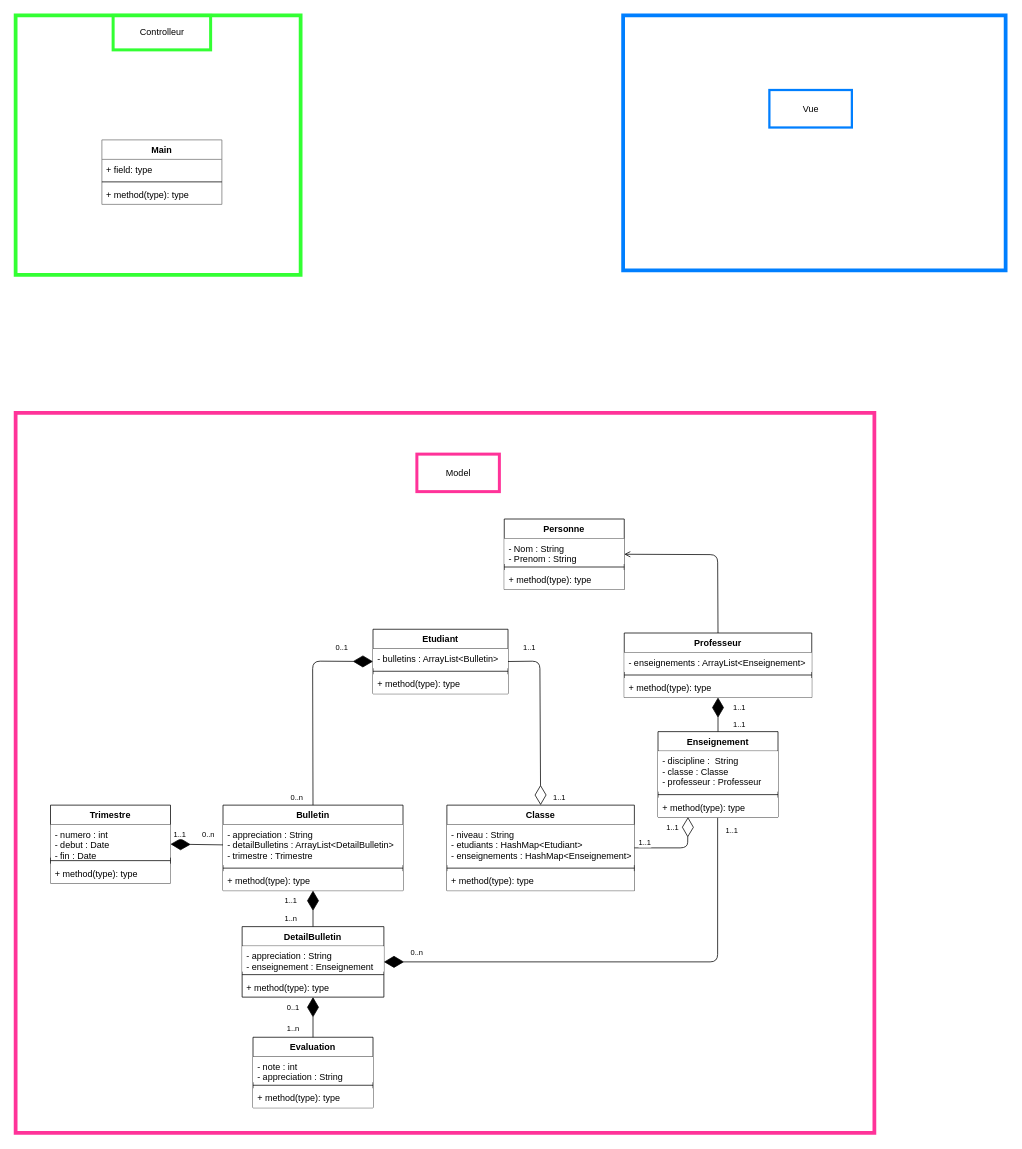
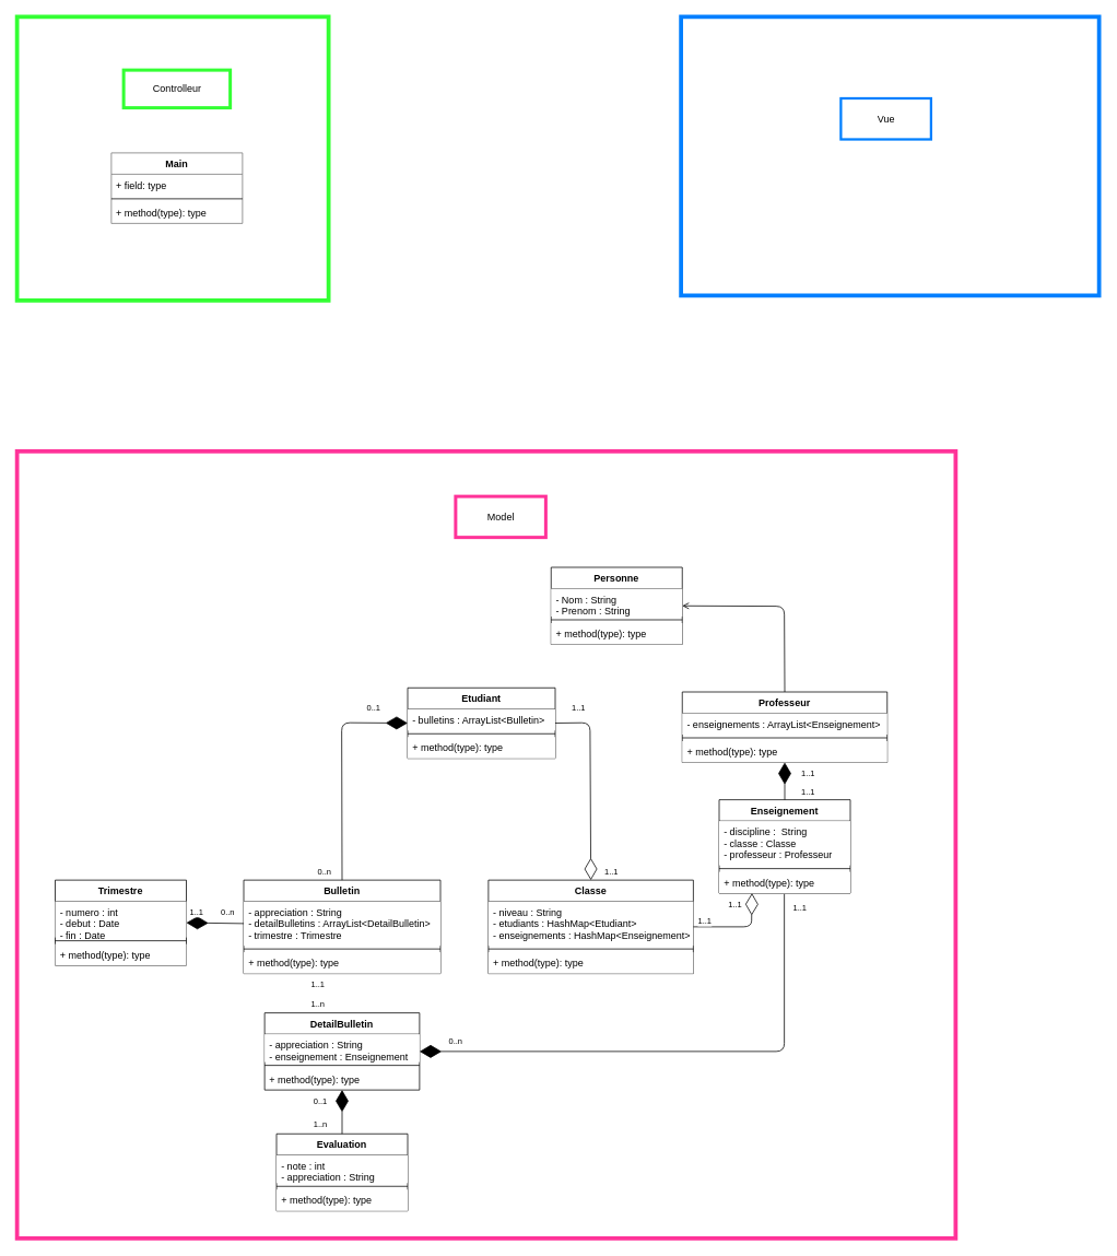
  <mxCell id="0" />
  <mxCell id="1" parent="0" />
  <mxCell id="2" value="Personne" style="swimlane;fontStyle=1;align=center;verticalAlign=top;childLayout=stackLayout;horizontal=1;startSize=26;horizontalStack=0;resizeParent=1;resizeParentMax=0;resizeLast=0;collapsible=1;marginBottom=0;" vertex="1" parent="1"><mxGeometry x="671.5" y="691.5" width="160" height="94" as="geometry" /></mxCell>
  <mxCell id="3" value="- Nom : String&#10;- Prenom : String&#10;" style="text;strokeColor=none;fillColor=#ffffff;align=left;verticalAlign=top;spacingLeft=4;spacingRight=4;overflow=hidden;rotatable=0;points=[[0,0.5],[1,0.5]];portConstraint=eastwest;" vertex="1" parent="2"><mxGeometry y="26" width="160" height="34" as="geometry" /></mxCell>
  <mxCell id="4" value="" style="line;strokeWidth=1;fillColor=none;align=left;verticalAlign=middle;spacingTop=-1;spacingLeft=3;spacingRight=3;rotatable=0;labelPosition=right;points=[];portConstraint=eastwest;" vertex="1" parent="2"><mxGeometry y="60" width="160" height="8" as="geometry" /></mxCell>
  <mxCell id="5" value="+ method(type): type" style="text;strokeColor=none;fillColor=#ffffff;align=left;verticalAlign=top;spacingLeft=4;spacingRight=4;overflow=hidden;rotatable=0;points=[[0,0.5],[1,0.5]];portConstraint=eastwest;" vertex="1" parent="2"><mxGeometry y="68" width="160" height="26" as="geometry" /></mxCell>
  <mxCell id="6" value="Etudiant" style="swimlane;fontStyle=1;align=center;verticalAlign=top;childLayout=stackLayout;horizontal=1;startSize=26;horizontalStack=0;resizeParent=1;resizeParentMax=0;resizeLast=0;collapsible=1;marginBottom=0;" vertex="1" parent="1"><mxGeometry x="496.5" y="838.5" width="180" height="86" as="geometry" /></mxCell>
  <mxCell id="7" value="- bulletins : ArrayList&lt;Bulletin&gt;" style="text;strokeColor=none;fillColor=#ffffff;align=left;verticalAlign=top;spacingLeft=4;spacingRight=4;overflow=hidden;rotatable=0;points=[[0,0.5],[1,0.5]];portConstraint=eastwest;" vertex="1" parent="6"><mxGeometry y="26" width="180" height="26" as="geometry" /></mxCell>
  <mxCell id="8" value="" style="line;strokeWidth=1;fillColor=none;align=left;verticalAlign=middle;spacingTop=-1;spacingLeft=3;spacingRight=3;rotatable=0;labelPosition=right;points=[];portConstraint=eastwest;" vertex="1" parent="6"><mxGeometry y="52" width="180" height="8" as="geometry" /></mxCell>
  <mxCell id="9" value="+ method(type): type" style="text;strokeColor=none;fillColor=#ffffff;align=left;verticalAlign=top;spacingLeft=4;spacingRight=4;overflow=hidden;rotatable=0;points=[[0,0.5],[1,0.5]];portConstraint=eastwest;" vertex="1" parent="6"><mxGeometry y="60" width="180" height="26" as="geometry" /></mxCell>
  <mxCell id="10" value="Professeur" style="swimlane;fontStyle=1;align=center;verticalAlign=top;childLayout=stackLayout;horizontal=1;startSize=26;horizontalStack=0;resizeParent=1;resizeParentMax=0;resizeLast=0;collapsible=1;marginBottom=0;" vertex="1" parent="1"><mxGeometry x="831.5" y="843.5" width="250" height="86" as="geometry" /></mxCell>
  <mxCell id="11" value="- enseignements : ArrayList&lt;Enseignement&gt;" style="text;strokeColor=none;fillColor=#ffffff;align=left;verticalAlign=top;spacingLeft=4;spacingRight=4;overflow=hidden;rotatable=0;points=[[0,0.5],[1,0.5]];portConstraint=eastwest;" vertex="1" parent="10"><mxGeometry y="26" width="250" height="26" as="geometry" /></mxCell>
  <mxCell id="12" value="" style="line;strokeWidth=1;fillColor=none;align=left;verticalAlign=middle;spacingTop=-1;spacingLeft=3;spacingRight=3;rotatable=0;labelPosition=right;points=[];portConstraint=eastwest;" vertex="1" parent="10"><mxGeometry y="52" width="250" height="8" as="geometry" /></mxCell>
  <mxCell id="13" value="+ method(type): type" style="text;strokeColor=none;fillColor=#ffffff;align=left;verticalAlign=top;spacingLeft=4;spacingRight=4;overflow=hidden;rotatable=0;points=[[0,0.5],[1,0.5]];portConstraint=eastwest;" vertex="1" parent="10"><mxGeometry y="60" width="250" height="26" as="geometry" /></mxCell>
  <mxCell id="14" value="Enseignement" style="swimlane;fontStyle=1;align=center;verticalAlign=top;childLayout=stackLayout;horizontal=1;startSize=26;horizontalStack=0;resizeParent=1;resizeParentMax=0;resizeLast=0;collapsible=1;marginBottom=0;" vertex="1" parent="1"><mxGeometry x="876.5" y="975" width="160" height="114" as="geometry" /></mxCell>
  <mxCell id="15" value="- discipline :  String&#10;- classe : Classe&#10;- professeur : Professeur&#10;&#10;" style="text;strokeColor=none;fillColor=#ffffff;align=left;verticalAlign=top;spacingLeft=4;spacingRight=4;overflow=hidden;rotatable=0;points=[[0,0.5],[1,0.5]];portConstraint=eastwest;" vertex="1" parent="14"><mxGeometry y="26" width="160" height="54" as="geometry" /></mxCell>
  <mxCell id="16" value="" style="line;strokeWidth=1;fillColor=none;align=left;verticalAlign=middle;spacingTop=-1;spacingLeft=3;spacingRight=3;rotatable=0;labelPosition=right;points=[];portConstraint=eastwest;" vertex="1" parent="14"><mxGeometry y="80" width="160" height="8" as="geometry" /></mxCell>
  <mxCell id="17" value="+ method(type): type" style="text;strokeColor=none;fillColor=#ffffff;align=left;verticalAlign=top;spacingLeft=4;spacingRight=4;overflow=hidden;rotatable=0;points=[[0,0.5],[1,0.5]];portConstraint=eastwest;" vertex="1" parent="14"><mxGeometry y="88" width="160" height="26" as="geometry" /></mxCell>
  <mxCell id="18" value="Classe" style="swimlane;fontStyle=1;align=center;verticalAlign=top;childLayout=stackLayout;horizontal=1;startSize=26;horizontalStack=0;resizeParent=1;resizeParentMax=0;resizeLast=0;collapsible=1;marginBottom=0;" vertex="1" parent="1"><mxGeometry x="595" y="1073" width="250" height="114" as="geometry" /></mxCell>
  <mxCell id="19" value="- niveau : String&#10;- etudiants : HashMap&lt;Etudiant&gt;&#10;- enseignements : HashMap&lt;Enseignement&gt;&#10;" style="text;align=left;verticalAlign=top;spacingLeft=4;spacingRight=4;overflow=hidden;rotatable=0;points=[[0,0.5],[1,0.5]];portConstraint=eastwest;fillColor=#ffffff;" vertex="1" parent="18"><mxGeometry y="26" width="250" height="54" as="geometry" /></mxCell>
  <mxCell id="20" value="" style="line;strokeWidth=1;fillColor=none;align=left;verticalAlign=middle;spacingTop=-1;spacingLeft=3;spacingRight=3;rotatable=0;labelPosition=right;points=[];portConstraint=eastwest;" vertex="1" parent="18"><mxGeometry y="80" width="250" height="8" as="geometry" /></mxCell>
  <mxCell id="21" value="+ method(type): type" style="text;strokeColor=none;fillColor=#ffffff;align=left;verticalAlign=top;spacingLeft=4;spacingRight=4;overflow=hidden;rotatable=0;points=[[0,0.5],[1,0.5]];portConstraint=eastwest;" vertex="1" parent="18"><mxGeometry y="88" width="250" height="26" as="geometry" /></mxCell>
  <mxCell id="22" value="Trimestre" style="swimlane;fontStyle=1;align=center;verticalAlign=top;childLayout=stackLayout;horizontal=1;startSize=26;horizontalStack=0;resizeParent=1;resizeParentMax=0;resizeLast=0;collapsible=1;marginBottom=0;" vertex="1" parent="1"><mxGeometry x="66.5" y="1073" width="160" height="104" as="geometry" /></mxCell>
  <mxCell id="23" value="- numero : int&#10;- debut : Date&#10;- fin : Date&#10;" style="text;strokeColor=none;fillColor=#ffffff;align=left;verticalAlign=top;spacingLeft=4;spacingRight=4;overflow=hidden;rotatable=0;points=[[0,0.5],[1,0.5]];portConstraint=eastwest;" vertex="1" parent="22"><mxGeometry y="26" width="160" height="44" as="geometry" /></mxCell>
  <mxCell id="24" value="" style="line;strokeWidth=1;fillColor=none;align=left;verticalAlign=middle;spacingTop=-1;spacingLeft=3;spacingRight=3;rotatable=0;labelPosition=right;points=[];portConstraint=eastwest;" vertex="1" parent="22"><mxGeometry y="70" width="160" height="8" as="geometry" /></mxCell>
  <mxCell id="25" value="+ method(type): type" style="text;strokeColor=none;fillColor=#ffffff;align=left;verticalAlign=top;spacingLeft=4;spacingRight=4;overflow=hidden;rotatable=0;points=[[0,0.5],[1,0.5]];portConstraint=eastwest;" vertex="1" parent="22"><mxGeometry y="78" width="160" height="26" as="geometry" /></mxCell>
  <mxCell id="26" value="Bulletin" style="swimlane;fontStyle=1;align=center;verticalAlign=top;childLayout=stackLayout;horizontal=1;startSize=26;horizontalStack=0;resizeParent=1;resizeParentMax=0;resizeLast=0;collapsible=1;marginBottom=0;" vertex="1" parent="1"><mxGeometry x="296.5" y="1073" width="240" height="114" as="geometry" /></mxCell>
  <mxCell id="27" value="- appreciation : String&#10;- detailBulletins : ArrayList&lt;DetailBulletin&gt;&#10;- trimestre : Trimestre&#10;" style="text;strokeColor=none;fillColor=#ffffff;align=left;verticalAlign=top;spacingLeft=4;spacingRight=4;overflow=hidden;rotatable=0;points=[[0,0.5],[1,0.5]];portConstraint=eastwest;" vertex="1" parent="26"><mxGeometry y="26" width="240" height="54" as="geometry" /></mxCell>
  <mxCell id="28" value="" style="line;strokeWidth=1;fillColor=none;align=left;verticalAlign=middle;spacingTop=-1;spacingLeft=3;spacingRight=3;rotatable=0;labelPosition=right;points=[];portConstraint=eastwest;" vertex="1" parent="26"><mxGeometry y="80" width="240" height="8" as="geometry" /></mxCell>
  <mxCell id="29" value="+ method(type): type" style="text;strokeColor=none;fillColor=#ffffff;align=left;verticalAlign=top;spacingLeft=4;spacingRight=4;overflow=hidden;rotatable=0;points=[[0,0.5],[1,0.5]];portConstraint=eastwest;" vertex="1" parent="26"><mxGeometry y="88" width="240" height="26" as="geometry" /></mxCell>
  <mxCell id="30" value="Evaluation" style="swimlane;fontStyle=1;align=center;verticalAlign=top;childLayout=stackLayout;horizontal=1;startSize=26;horizontalStack=0;resizeParent=1;resizeParentMax=0;resizeLast=0;collapsible=1;marginBottom=0;" vertex="1" parent="1"><mxGeometry x="336.5" y="1382.5" width="160" height="94" as="geometry" /></mxCell>
  <mxCell id="31" value="- note : int&#10;- appreciation : String&#10;" style="text;strokeColor=none;fillColor=#ffffff;align=left;verticalAlign=top;spacingLeft=4;spacingRight=4;overflow=hidden;rotatable=0;points=[[0,0.5],[1,0.5]];portConstraint=eastwest;" vertex="1" parent="30"><mxGeometry y="26" width="160" height="34" as="geometry" /></mxCell>
  <mxCell id="32" value="" style="line;strokeWidth=1;fillColor=none;align=left;verticalAlign=middle;spacingTop=-1;spacingLeft=3;spacingRight=3;rotatable=0;labelPosition=right;points=[];portConstraint=eastwest;" vertex="1" parent="30"><mxGeometry y="60" width="160" height="8" as="geometry" /></mxCell>
  <mxCell id="33" value="+ method(type): type" style="text;strokeColor=none;fillColor=#ffffff;align=left;verticalAlign=top;spacingLeft=4;spacingRight=4;overflow=hidden;rotatable=0;points=[[0,0.5],[1,0.5]];portConstraint=eastwest;" vertex="1" parent="30"><mxGeometry y="68" width="160" height="26" as="geometry" /></mxCell>
  <mxCell id="34" value="DetailBulletin" style="swimlane;fontStyle=1;align=center;verticalAlign=top;childLayout=stackLayout;horizontal=1;startSize=26;horizontalStack=0;resizeParent=1;resizeParentMax=0;resizeLast=0;collapsible=1;marginBottom=0;" vertex="1" parent="1"><mxGeometry x="322" y="1235" width="189" height="94" as="geometry" /></mxCell>
  <mxCell id="35" value="- appreciation : String&#10;- enseignement : Enseignement&#10;" style="text;strokeColor=none;fillColor=#ffffff;align=left;verticalAlign=top;spacingLeft=4;spacingRight=4;overflow=hidden;rotatable=0;points=[[0,0.5],[1,0.5]];portConstraint=eastwest;" vertex="1" parent="34"><mxGeometry y="26" width="189" height="34" as="geometry" /></mxCell>
  <mxCell id="36" value="" style="line;strokeWidth=1;fillColor=#ffffff;align=left;verticalAlign=middle;spacingTop=-1;spacingLeft=3;spacingRight=3;rotatable=0;labelPosition=right;points=[];portConstraint=eastwest;" vertex="1" parent="34"><mxGeometry y="60" width="189" height="8" as="geometry" /></mxCell>
  <mxCell id="37" value="+ method(type): type" style="text;strokeColor=none;fillColor=none;align=left;verticalAlign=top;spacingLeft=4;spacingRight=4;overflow=hidden;rotatable=0;points=[[0,0.5],[1,0.5]];portConstraint=eastwest;" vertex="1" parent="34"><mxGeometry y="68" width="189" height="26" as="geometry" /></mxCell>
  <mxCell id="38" value="" style="rounded=0;whiteSpace=wrap;html=1;fillColor=none;strokeColor=#FF3399;strokeWidth=5;" vertex="1" parent="1"><mxGeometry x="20" y="550" width="1145" height="960" as="geometry" /></mxCell>
  <mxCell id="39" value="" style="rounded=0;whiteSpace=wrap;html=1;strokeColor=#007FFF;strokeWidth=5;fillColor=none;" vertex="1" parent="1"><mxGeometry x="830" y="20" width="510" height="340" as="geometry" /></mxCell>
  <mxCell id="40" value="" style="rounded=0;whiteSpace=wrap;html=1;fillColor=none;strokeColor=#33FF33;strokeWidth=5;" vertex="1" parent="1"><mxGeometry x="20" y="20" width="380" height="346" as="geometry" /></mxCell>
- <mxCell id="41" value="Controlleur" style="html=1;strokeColor=#33FF33;strokeWidth=4;fillColor=none;" vertex="1" parent="1"><mxGeometry x="150" y="20" width="130" height="46" as="geometry" /></mxCell>
+ <mxCell id="41" value="Controlleur" style="html=1;strokeColor=#33FF33;strokeWidth=4;fillColor=none;" vertex="1" parent="1"><mxGeometry x="150" y="85" width="130" height="46" as="geometry" /></mxCell>
  <mxCell id="42" value="Vue" style="html=1;strokeColor=#007FFF;strokeWidth=3;fillColor=none;" vertex="1" parent="1"><mxGeometry x="1025" y="119.5" width="110" height="50" as="geometry" /></mxCell>
  <mxCell id="43" value="Model" style="html=1;strokeColor=#FF3399;strokeWidth=4;fillColor=none;" vertex="1" parent="1"><mxGeometry x="555" y="605" width="110" height="50" as="geometry" /></mxCell>
  <mxCell id="44" value="Main" style="swimlane;fontStyle=1;align=center;verticalAlign=top;childLayout=stackLayout;horizontal=1;startSize=26;horizontalStack=0;resizeParent=1;resizeParentMax=0;resizeLast=0;collapsible=1;marginBottom=0;strokeColor=#757575;strokeWidth=1;fillColor=none;" vertex="1" parent="1"><mxGeometry x="135" y="186" width="160" height="86" as="geometry" /></mxCell>
  <mxCell id="45" value="+ field: type" style="text;strokeColor=none;fillColor=none;align=left;verticalAlign=top;spacingLeft=4;spacingRight=4;overflow=hidden;rotatable=0;points=[[0,0.5],[1,0.5]];portConstraint=eastwest;" vertex="1" parent="44"><mxGeometry y="26" width="160" height="26" as="geometry" /></mxCell>
  <mxCell id="46" value="" style="line;strokeWidth=1;fillColor=none;align=left;verticalAlign=middle;spacingTop=-1;spacingLeft=3;spacingRight=3;rotatable=0;labelPosition=right;points=[];portConstraint=eastwest;" vertex="1" parent="44"><mxGeometry y="52" width="160" height="8" as="geometry" /></mxCell>
  <mxCell id="47" value="+ method(type): type" style="text;strokeColor=none;fillColor=none;align=left;verticalAlign=top;spacingLeft=4;spacingRight=4;overflow=hidden;rotatable=0;points=[[0,0.5],[1,0.5]];portConstraint=eastwest;" vertex="1" parent="44"><mxGeometry y="60" width="160" height="26" as="geometry" /></mxCell>
  <mxCell id="48" value="" style="endArrow=open;html=1;exitX=0.5;exitY=0;exitDx=0;exitDy=0;entryX=1;entryY=0.5;entryDx=0;entryDy=0;" edge="1" parent="1" source="10" target="2"><mxGeometry width="50" height="50" relative="1" as="geometry"><mxPoint x="641.786" y="849.143" as="sourcePoint" /><mxPoint x="781.5" y="801" as="targetPoint" /><Array as="points"><mxPoint x="956" y="739" /></Array></mxGeometry></mxCell>
  <mxCell id="49" value="" style="endArrow=diamondThin;endFill=1;endSize=24;html=1;exitX=0.5;exitY=0;exitDx=0;exitDy=0;entryX=0;entryY=0.5;entryDx=0;entryDy=0;" edge="1" parent="1" source="26" target="6"><mxGeometry width="160" relative="1" as="geometry"><mxPoint x="541.5" y="962.5" as="sourcePoint" /><mxPoint x="645" y="1000" as="targetPoint" /><Array as="points"><mxPoint x="416" y="881" /></Array></mxGeometry></mxCell>
- <mxCell id="50" value="" style="endArrow=diamondThin;endFill=1;endSize=24;html=1;entryX=0.5;entryY=1;entryDx=0;entryDy=0;exitX=0.5;exitY=0;exitDx=0;exitDy=0;" edge="1" parent="1" source="34" target="26"><mxGeometry width="160" relative="1" as="geometry"><mxPoint x="86.5" y="1423.5" as="sourcePoint" /><mxPoint x="246.5" y="1423.5" as="targetPoint" /></mxGeometry></mxCell>
  <mxCell id="51" value="" style="endArrow=diamondThin;endFill=1;endSize=24;html=1;exitX=0.5;exitY=0;exitDx=0;exitDy=0;" edge="1" parent="1" source="30" target="37"><mxGeometry width="160" relative="1" as="geometry"><mxPoint x="455" y="1340" as="sourcePoint" /><mxPoint x="465" y="1350" as="targetPoint" /><Array as="points" /></mxGeometry></mxCell>
  <mxCell id="52" value="" style="endArrow=diamondThin;endFill=1;endSize=24;html=1;entryX=0.5;entryY=1;entryDx=0;entryDy=0;exitX=0.5;exitY=0;exitDx=0;exitDy=0;" edge="1" parent="1" source="14" target="10"><mxGeometry width="160" relative="1" as="geometry"><mxPoint x="301.5" y="1360" as="sourcePoint" /><mxPoint x="461.5" y="1360" as="targetPoint" /></mxGeometry></mxCell>
  <mxCell id="53" value="" style="endArrow=diamondThin;endFill=0;endSize=24;html=1;exitX=1;exitY=0.5;exitDx=0;exitDy=0;entryX=0.5;entryY=0;entryDx=0;entryDy=0;" edge="1" parent="1" source="6" target="18"><mxGeometry width="160" relative="1" as="geometry"><mxPoint x="695" y="1030" as="sourcePoint" /><mxPoint x="795" y="1050" as="targetPoint" /><Array as="points"><mxPoint x="719" y="881" /></Array></mxGeometry></mxCell>
  <mxCell id="54" value="" style="endArrow=diamondThin;endFill=1;endSize=24;html=1;exitX=0;exitY=0.5;exitDx=0;exitDy=0;entryX=1;entryY=0.5;entryDx=0;entryDy=0;" edge="1" parent="1" source="27" target="22"><mxGeometry width="160" relative="1" as="geometry"><mxPoint x="76.5" y="1453.5" as="sourcePoint" /><mxPoint x="251.5" y="1133.5" as="targetPoint" /></mxGeometry></mxCell>
  <mxCell id="55" value="" style="endArrow=diamondThin;endFill=0;endSize=24;html=1;entryX=0.25;entryY=1;entryDx=0;entryDy=0;exitX=1;exitY=0.5;exitDx=0;exitDy=0;" edge="1" parent="1" source="18" target="14"><mxGeometry width="160" relative="1" as="geometry"><mxPoint x="1002" y="1150" as="sourcePoint" /><mxPoint x="665" y="1450" as="targetPoint" /><Array as="points"><mxPoint x="916" y="1130" /></Array></mxGeometry></mxCell>
  <mxCell id="56" value="" style="endArrow=diamondThin;endFill=1;endSize=24;html=1;entryX=1;entryY=0.5;entryDx=0;entryDy=0;" edge="1" parent="1" target="34"><mxGeometry width="160" relative="1" as="geometry"><mxPoint x="956" y="1090" as="sourcePoint" /><mxPoint x="365" y="1500" as="targetPoint" /><Array as="points"><mxPoint x="956" y="1282" /></Array></mxGeometry></mxCell>
  <mxCell id="57" value="0..1" style="resizable=0;html=1;align=left;verticalAlign=top;labelBackgroundColor=#ffffff;fontSize=10;" connectable="0" vertex="1" parent="1"><mxGeometry x="445" y="850" as="geometry" /></mxCell>
  <mxCell id="58" value="0..n" style="resizable=0;html=1;align=left;verticalAlign=top;labelBackgroundColor=#ffffff;fontSize=10;" connectable="0" vertex="1" parent="1"><mxGeometry x="385" y="1050" as="geometry" /></mxCell>
  <mxCell id="59" value="1..1" style="resizable=0;html=1;align=left;verticalAlign=top;labelBackgroundColor=#ffffff;fontSize=10;" connectable="0" vertex="1" parent="1"><mxGeometry x="695" y="850" as="geometry" /></mxCell>
  <mxCell id="60" value="1..1" style="resizable=0;html=1;align=left;verticalAlign=top;labelBackgroundColor=#ffffff;fontSize=10;" connectable="0" vertex="1" parent="1"><mxGeometry x="735" y="1050" as="geometry" /></mxCell>
  <mxCell id="61" value="1..1" style="resizable=0;html=1;align=left;verticalAlign=top;labelBackgroundColor=#ffffff;fontSize=10;" connectable="0" vertex="1" parent="1"><mxGeometry x="975" y="929.5" as="geometry" /></mxCell>
  <mxCell id="62" value="1..1" style="resizable=0;html=1;align=left;verticalAlign=top;labelBackgroundColor=#ffffff;fontSize=10;" connectable="0" vertex="1" parent="1"><mxGeometry x="975" y="952.5" as="geometry" /></mxCell>
  <mxCell id="63" value="1..1" style="resizable=0;html=1;align=left;verticalAlign=top;labelBackgroundColor=#ffffff;fontSize=10;" connectable="0" vertex="1" parent="1"><mxGeometry x="965" y="1099" as="geometry"><mxPoint y="-4" as="offset" /></mxGeometry></mxCell>
  <mxCell id="64" value="0..n" style="resizable=0;html=1;align=left;verticalAlign=top;labelBackgroundColor=#ffffff;fontSize=10;" connectable="0" vertex="1" parent="1"><mxGeometry x="545" y="1261" as="geometry"><mxPoint y="-4" as="offset" /></mxGeometry></mxCell>
  <mxCell id="65" value="0..1" style="resizable=0;html=1;align=left;verticalAlign=top;labelBackgroundColor=#ffffff;fontSize=10;" connectable="0" vertex="1" parent="1"><mxGeometry x="385" y="1355.5" as="geometry"><mxPoint x="-5" y="-25" as="offset" /></mxGeometry></mxCell>
  <mxCell id="66" value="1..n" style="resizable=0;html=1;align=left;verticalAlign=top;labelBackgroundColor=#ffffff;fontSize=10;" connectable="0" vertex="1" parent="1"><mxGeometry x="385" y="1382.5" as="geometry"><mxPoint x="-5" y="-25" as="offset" /></mxGeometry></mxCell>
  <mxCell id="67" value="1..1" style="resizable=0;html=1;align=left;verticalAlign=top;labelBackgroundColor=#ffffff;fontSize=10;" connectable="0" vertex="1" parent="1"><mxGeometry x="885" y="1089" as="geometry"><mxPoint x="1" y="1" as="offset" /></mxGeometry></mxCell>
  <mxCell id="68" value="1..1" style="resizable=0;html=1;align=left;verticalAlign=top;labelBackgroundColor=#ffffff;fontSize=10;" connectable="0" vertex="1" parent="1"><mxGeometry x="848.5" y="1115" as="geometry"><mxPoint y="-4" as="offset" /></mxGeometry></mxCell>
  <mxCell id="69" value="0..n" style="resizable=0;html=1;align=left;verticalAlign=top;labelBackgroundColor=#ffffff;fontSize=10;" connectable="0" vertex="1" parent="1"><mxGeometry x="265" y="1099" as="geometry"><mxPoint x="2" y="1" as="offset" /></mxGeometry></mxCell>
  <mxCell id="70" value="1..1" style="resizable=0;html=1;align=left;verticalAlign=top;labelBackgroundColor=#ffffff;fontSize=10;" connectable="0" vertex="1" parent="1"><mxGeometry x="226.5" y="1099" as="geometry"><mxPoint x="2" y="1" as="offset" /></mxGeometry></mxCell>
  <mxCell id="71" value="1..1" style="resizable=0;html=1;align=left;verticalAlign=top;labelBackgroundColor=#ffffff;fontSize=10;" connectable="0" vertex="1" parent="1"><mxGeometry x="375" y="1187" as="geometry"><mxPoint x="2" y="1" as="offset" /></mxGeometry></mxCell>
  <mxCell id="72" value="1..n" style="resizable=0;html=1;align=left;verticalAlign=top;labelBackgroundColor=#ffffff;fontSize=10;" connectable="0" vertex="1" parent="1"><mxGeometry x="375" y="1211" as="geometry"><mxPoint x="2" y="1" as="offset" /></mxGeometry></mxCell>
